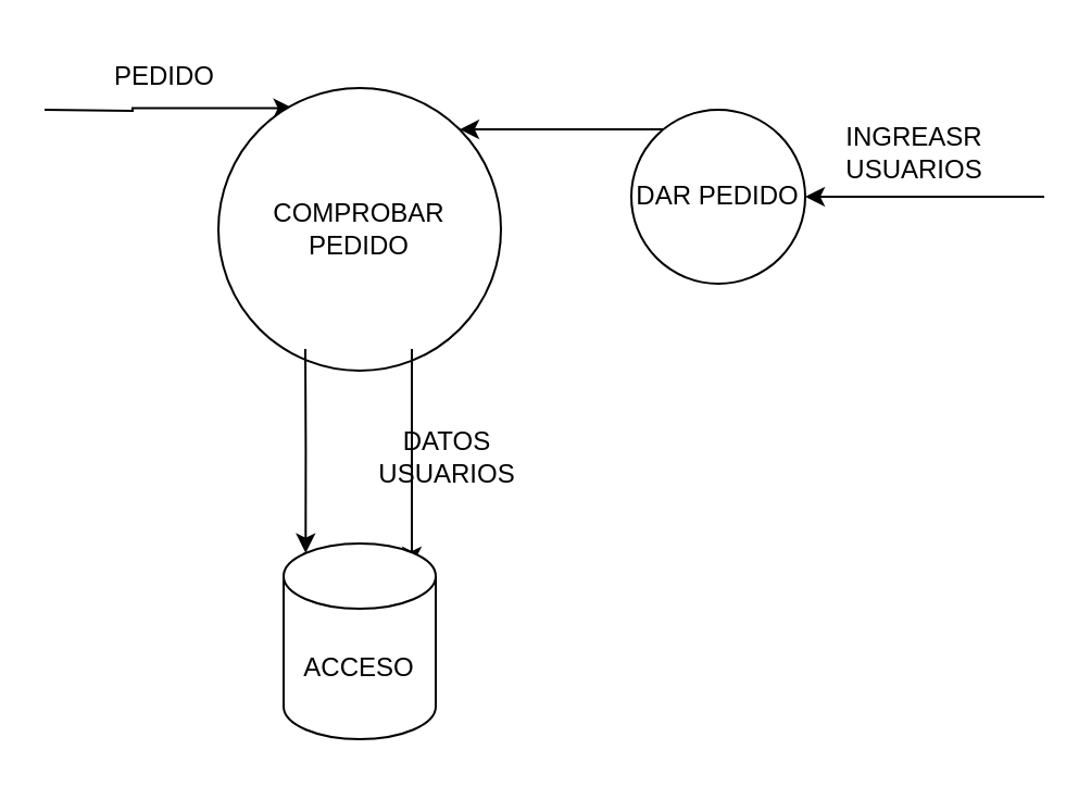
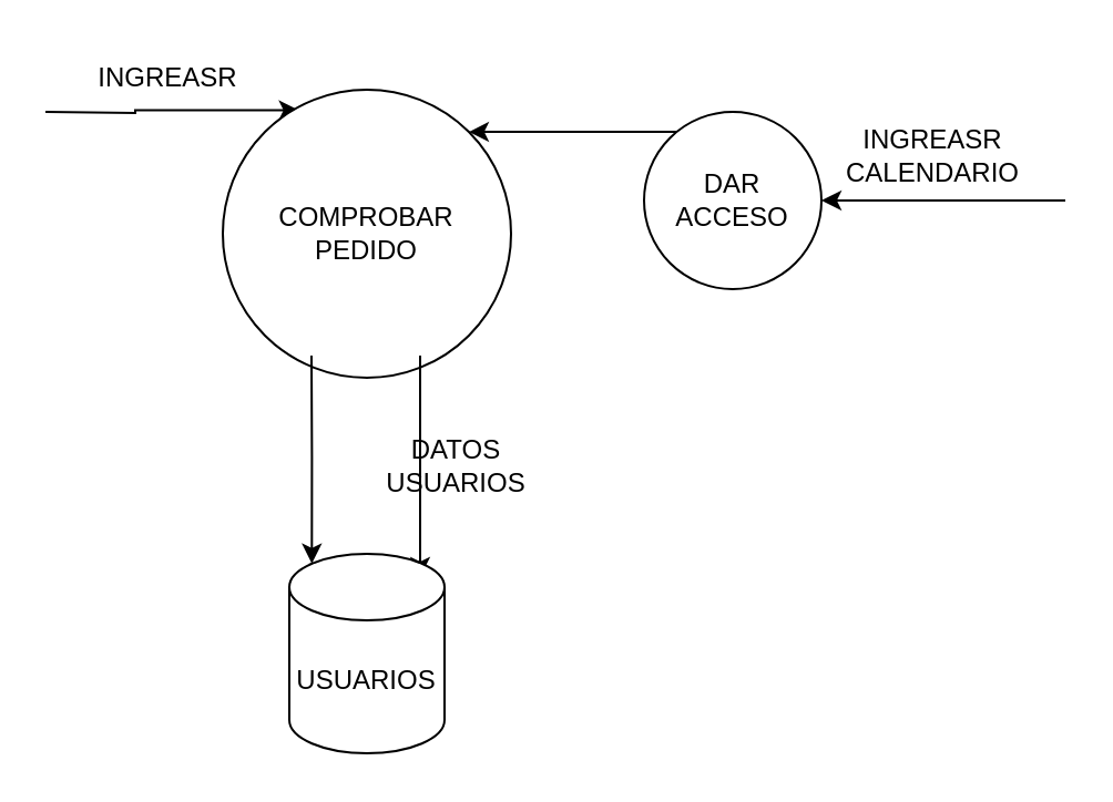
  <mxCell id="0" />
  <mxCell id="1" parent="0" />
  <mxCell id="2" style="edgeStyle=orthogonalEdgeStyle;rounded=0;orthogonalLoop=1;jettySize=auto;html=1;entryX=0.264;entryY=0.071;entryDx=0;entryDy=0;entryPerimeter=0;" edge="1" parent="1" target="4"><mxGeometry relative="1" as="geometry"><mxPoint x="20" y="50" as="sourcePoint" /></mxGeometry></mxCell>
  <mxCell id="3" style="edgeStyle=orthogonalEdgeStyle;rounded=0;orthogonalLoop=1;jettySize=auto;html=1;exitX=1;exitY=0;exitDx=0;exitDy=0;startArrow=classic;startFill=1;endArrow=none;endFill=0;" edge="1" parent="1" source="4"><mxGeometry relative="1" as="geometry"><mxPoint x="320" y="59" as="targetPoint" /></mxGeometry></mxCell>
  <mxCell id="4" value="COMPROBAR&lt;br&gt;PEDIDO" style="ellipse;whiteSpace=wrap;html=1;aspect=fixed;" vertex="1" parent="1"><mxGeometry x="100" y="40" width="130" height="130" as="geometry" /></mxCell>
- <mxCell id="5" value="PEDIDO" style="text;html=1;align=center;verticalAlign=middle;resizable=0;points=[];autosize=1;strokeColor=none;fillColor=none;" vertex="1" parent="1"><mxGeometry x="40" y="20" width="70" height="30" as="geometry" /></mxCell>
+ <mxCell id="5" value="INGREASR" style="text;html=1;align=center;verticalAlign=middle;resizable=0;points=[];autosize=1;strokeColor=none;fillColor=none;" vertex="1" parent="1"><mxGeometry x="40" y="20" width="70" height="30" as="geometry" /></mxCell>
  <mxCell id="6" style="edgeStyle=orthogonalEdgeStyle;rounded=0;orthogonalLoop=1;jettySize=auto;html=1;startArrow=classic;startFill=1;endArrow=none;endFill=0;" edge="1" parent="1"><mxGeometry relative="1" as="geometry"><mxPoint x="189" y="260" as="sourcePoint" /><mxPoint x="189" y="160" as="targetPoint" /></mxGeometry></mxCell>
  <mxCell id="7" style="edgeStyle=orthogonalEdgeStyle;rounded=0;orthogonalLoop=1;jettySize=auto;html=1;exitX=0.145;exitY=0;exitDx=0;exitDy=4.35;exitPerimeter=0;startArrow=classic;startFill=1;endArrow=none;endFill=0;" edge="1" parent="1" source="8"><mxGeometry relative="1" as="geometry"><mxPoint x="140" y="160" as="targetPoint" /></mxGeometry></mxCell>
- <mxCell id="8" value="ACCESO" style="shape=cylinder3;whiteSpace=wrap;html=1;boundedLbl=1;backgroundOutline=1;size=15;" vertex="1" parent="1"><mxGeometry x="130" y="249.5" width="70" height="90" as="geometry" /></mxCell>
+ <mxCell id="8" value="USUARIOS" style="shape=cylinder3;whiteSpace=wrap;html=1;boundedLbl=1;backgroundOutline=1;size=15;" vertex="1" parent="1"><mxGeometry x="130" y="249.5" width="70" height="90" as="geometry" /></mxCell>
  <mxCell id="9" value="DATOS&lt;br&gt;USUARIOS" style="text;html=1;align=center;verticalAlign=middle;resizable=0;points=[];autosize=1;strokeColor=none;fillColor=none;" vertex="1" parent="1"><mxGeometry x="160" y="190" width="90" height="40" as="geometry" /></mxCell>
  <mxCell id="10" style="edgeStyle=orthogonalEdgeStyle;rounded=0;orthogonalLoop=1;jettySize=auto;html=1;exitX=1;exitY=0.5;exitDx=0;exitDy=0;startArrow=classic;startFill=1;endArrow=none;endFill=0;" edge="1" parent="1" source="11"><mxGeometry relative="1" as="geometry"><mxPoint x="480" y="90" as="targetPoint" /></mxGeometry></mxCell>
- <mxCell id="11" value="DAR PEDIDO" style="ellipse;whiteSpace=wrap;html=1;aspect=fixed;" vertex="1" parent="1"><mxGeometry x="290" y="50" width="80" height="80" as="geometry" /></mxCell>
- <mxCell id="12" value="INGREASR&lt;br&gt;USUARIOS" style="text;html=1;align=center;verticalAlign=middle;resizable=0;points=[];autosize=1;strokeColor=none;fillColor=none;" vertex="1" parent="1"><mxGeometry x="370" y="50" width="100" height="40" as="geometry" /></mxCell>
+ <mxCell id="11" value="DAR ACCESO" style="ellipse;whiteSpace=wrap;html=1;aspect=fixed;" vertex="1" parent="1"><mxGeometry x="290" y="50" width="80" height="80" as="geometry" /></mxCell>
+ <mxCell id="12" value="INGREASR&lt;br&gt;CALENDARIO" style="text;html=1;align=center;verticalAlign=middle;resizable=0;points=[];autosize=1;strokeColor=none;fillColor=none;" vertex="1" parent="1"><mxGeometry x="370" y="50" width="100" height="40" as="geometry" /></mxCell>
